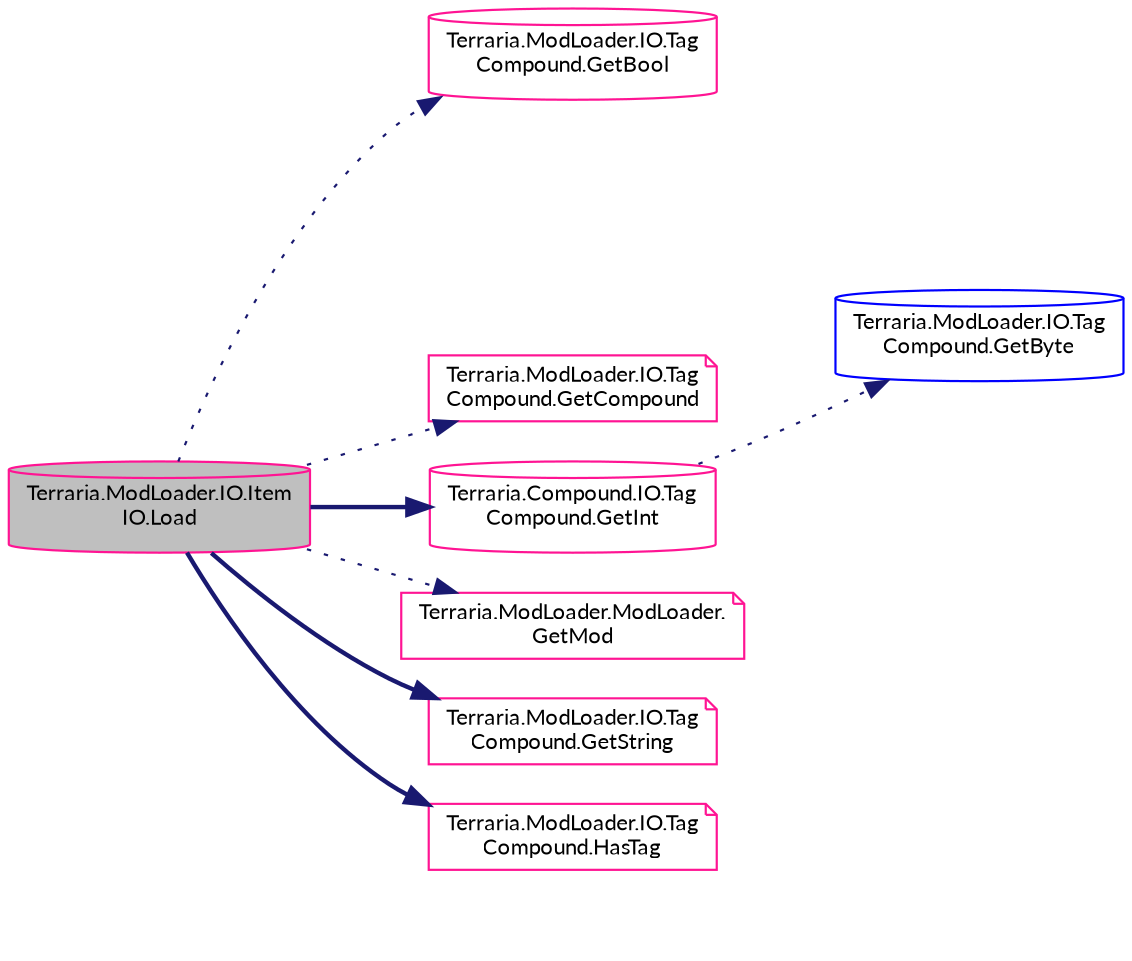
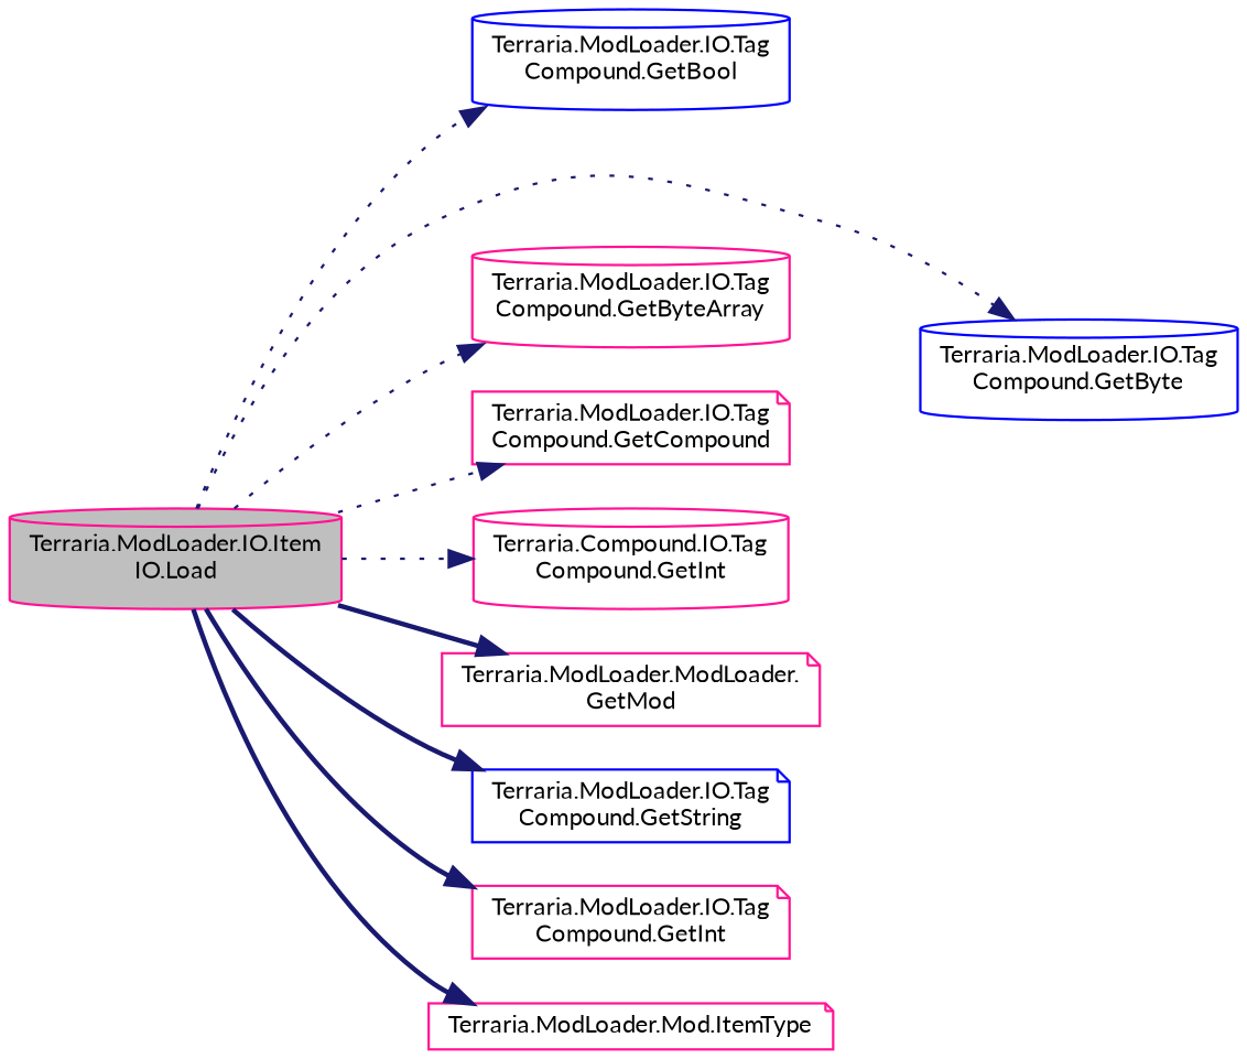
  digraph {
    fontname=Lato
    rankdir=LR
    node [color=deeppink fillcolor=white fontname=Lato fontsize=10 shape=cylinder style=filled]
    edge [color=midnightblue fontname=Lato fontsize=10 labelfontname=Helvetica labelfontsize=10 style=dotted]
    n1 [fillcolor=grey75 fontcolor=black height=0.2 label="Terraria.ModLoader.IO.Item\lIO.Load" width=0.4]
-   n2 [height=0.2 label="Terraria.ModLoader.IO.Tag\lCompound.GetBool" width=0.4]
+   n2 [color=blue height=0.2 label="Terraria.ModLoader.IO.Tag\lCompound.GetBool" width=0.4]
    n3 [color=blue height=0.2 label="Terraria.ModLoader.IO.Tag\lCompound.GetByte" width=0.4]
+   n4 [height=0.2 label="Terraria.ModLoader.IO.Tag\lCompound.GetByteArray" width=0.4]
    n5 [height=0.2 label="Terraria.ModLoader.IO.Tag\lCompound.GetCompound" shape=note width=0.4]
    n6 [height=0.2 label="Terraria.Compound.IO.Tag\lCompound.GetInt" width=0.4]
    n7 [height=0.2 label="Terraria.ModLoader.ModLoader.\lGetMod" shape=note width=0.4]
-   n8 [height=0.2 label="Terraria.ModLoader.IO.Tag\lCompound.GetString" shape=note width=0.4]
-   n9 [height=0.2 label="Terraria.ModLoader.IO.Tag\lCompound.HasTag" shape=note width=0.4]
+   n8 [color=blue height=0.2 label="Terraria.ModLoader.IO.Tag\lCompound.GetString" shape=note width=0.4]
+   n9 [height=0.2 label="Terraria.ModLoader.IO.Tag\lCompound.GetInt" shape=note width=0.4]
+   n10 [height=0.2 label="Terraria.ModLoader.Mod.ItemType" shape=note width=0.4]
    n1 -> n2
-   n6 -> n3
+   n1 -> n3
+   n1 -> n4
    n1 -> n5
-   n1 -> n6 [style=bold]
-   n1 -> n7
+   n1 -> n6
+   n1 -> n7 [style=bold]
    n1 -> n8 [style=bold]
    n1 -> n9 [style=bold]
+   n1 -> n10 [style=bold]
  }
